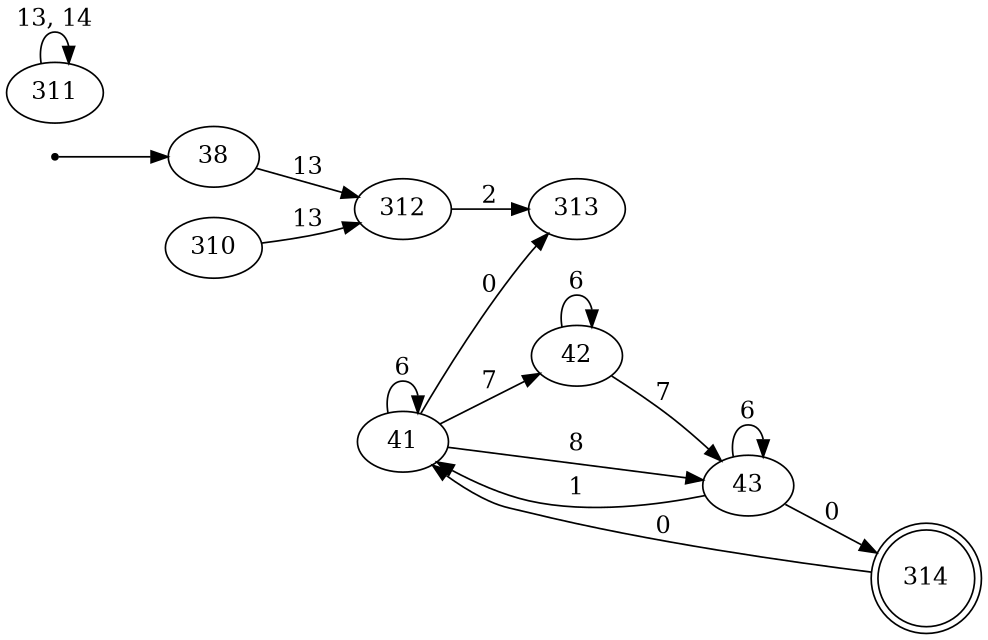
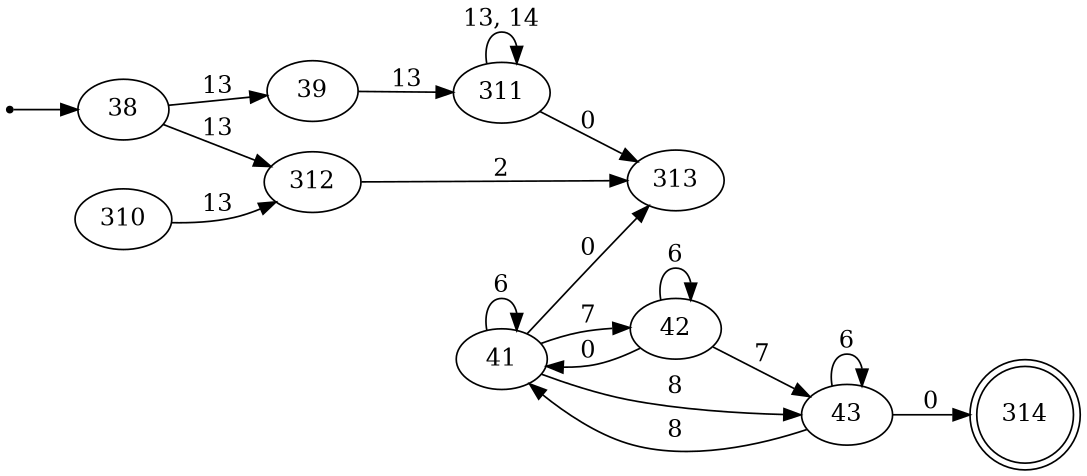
  digraph {
    rankdir=LR
    inic [shape=point]
    38
+   39
    312
    311
    310
    313
    41
    42
    43
    314 [shape=doublecircle]
    inic -> 38
+   38 -> 39 [label=13]
    38 -> 312 [label=13]
+   39 -> 311 [label=13]
    312 -> 313 [label=2]
    311 -> 311 [label="13, 14"]
+   311 -> 313 [label=0]
    310 -> 312 [label=13]
    41 -> 313 [label=0]
    41 -> 41 [label=6]
    41 -> 42 [label=7]
    41 -> 43 [label=8]
-   314 -> 41 [label=0]
+   42 -> 41 [label=0]
    42 -> 42 [label=6]
    42 -> 43 [label=7]
-   43 -> 41 [label=1]
+   43 -> 41 [label=8]
    43 -> 43 [label=6]
    43 -> 314 [label=0]
  }
